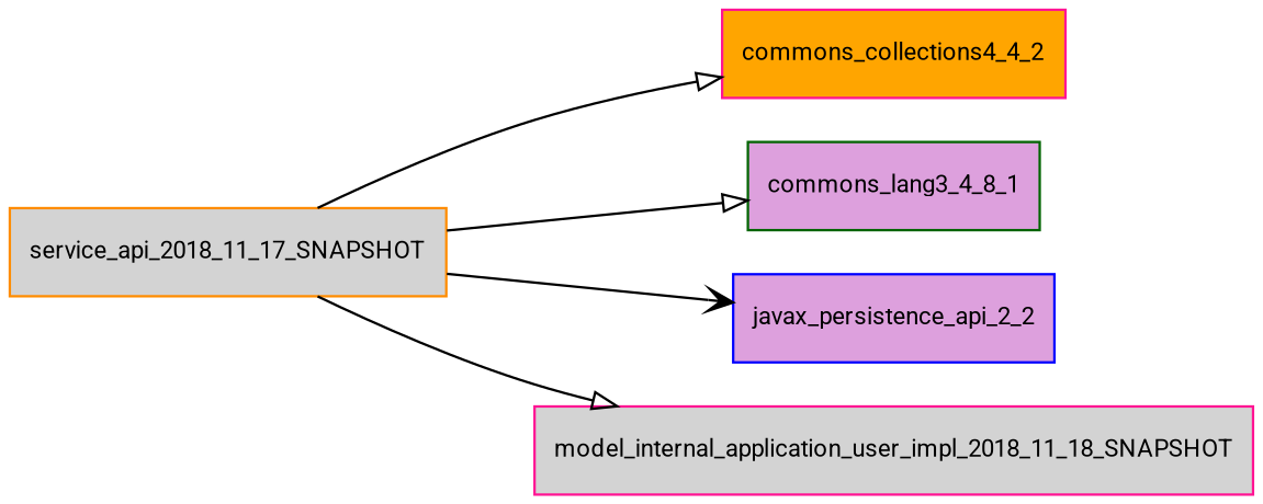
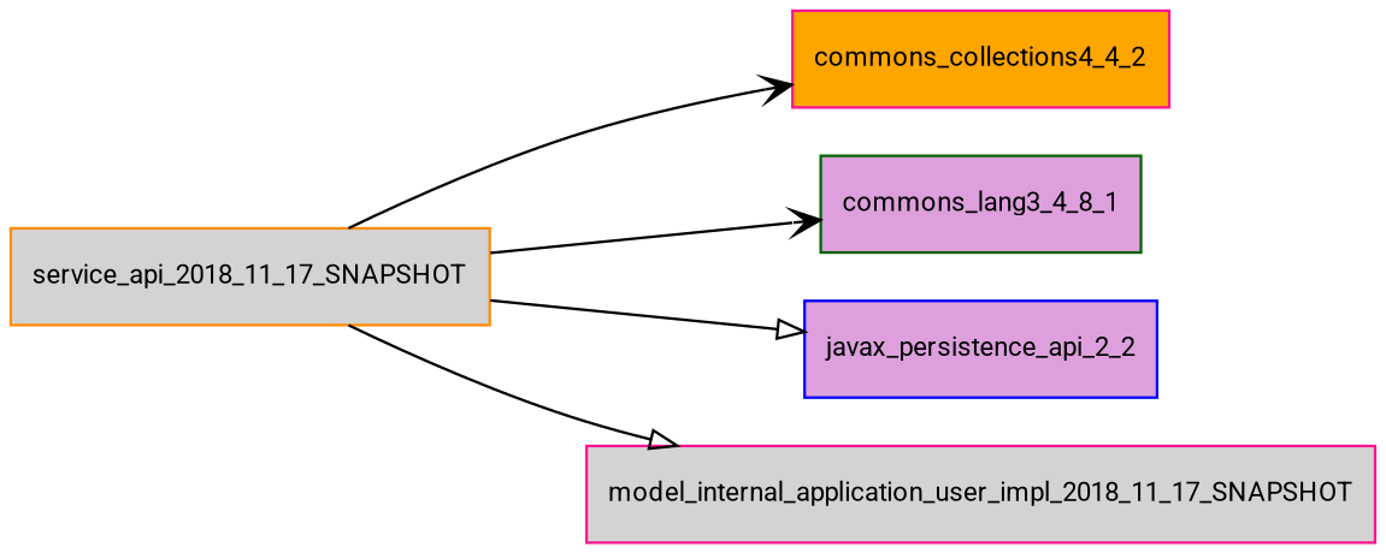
  digraph {
    fontname=Roboto
    rankdir=LR
    node [color=deeppink fillcolor=lightgrey fontname=Roboto fontsize=10.0 shape=box style=filled]
    edge [arrowhead=onormal fontname=Roboto]
    service_api_2018_11_17_SNAPSHOT [color=darkorange]
    commons_collections4_4_2 [fillcolor=orange]
    n3 [color=darkgreen fillcolor=plum label=commons_lang3_4_8_1]
    javax_persistence_api_2_2 [color=blue fillcolor=plum]
-   model_internal_application_user_impl_2018_11_17_SNAPSHOT [label=model_internal_application_user_impl_2018_11_18_SNAPSHOT]
-   service_api_2018_11_17_SNAPSHOT -> commons_collections4_4_2
-   service_api_2018_11_17_SNAPSHOT -> n3
-   service_api_2018_11_17_SNAPSHOT -> javax_persistence_api_2_2 [arrowhead=vee]
+   model_internal_application_user_impl_2018_11_17_SNAPSHOT
+   service_api_2018_11_17_SNAPSHOT -> commons_collections4_4_2 [arrowhead=vee]
+   service_api_2018_11_17_SNAPSHOT -> n3 [arrowhead=vee]
+   service_api_2018_11_17_SNAPSHOT -> javax_persistence_api_2_2
    service_api_2018_11_17_SNAPSHOT -> model_internal_application_user_impl_2018_11_17_SNAPSHOT
  }
